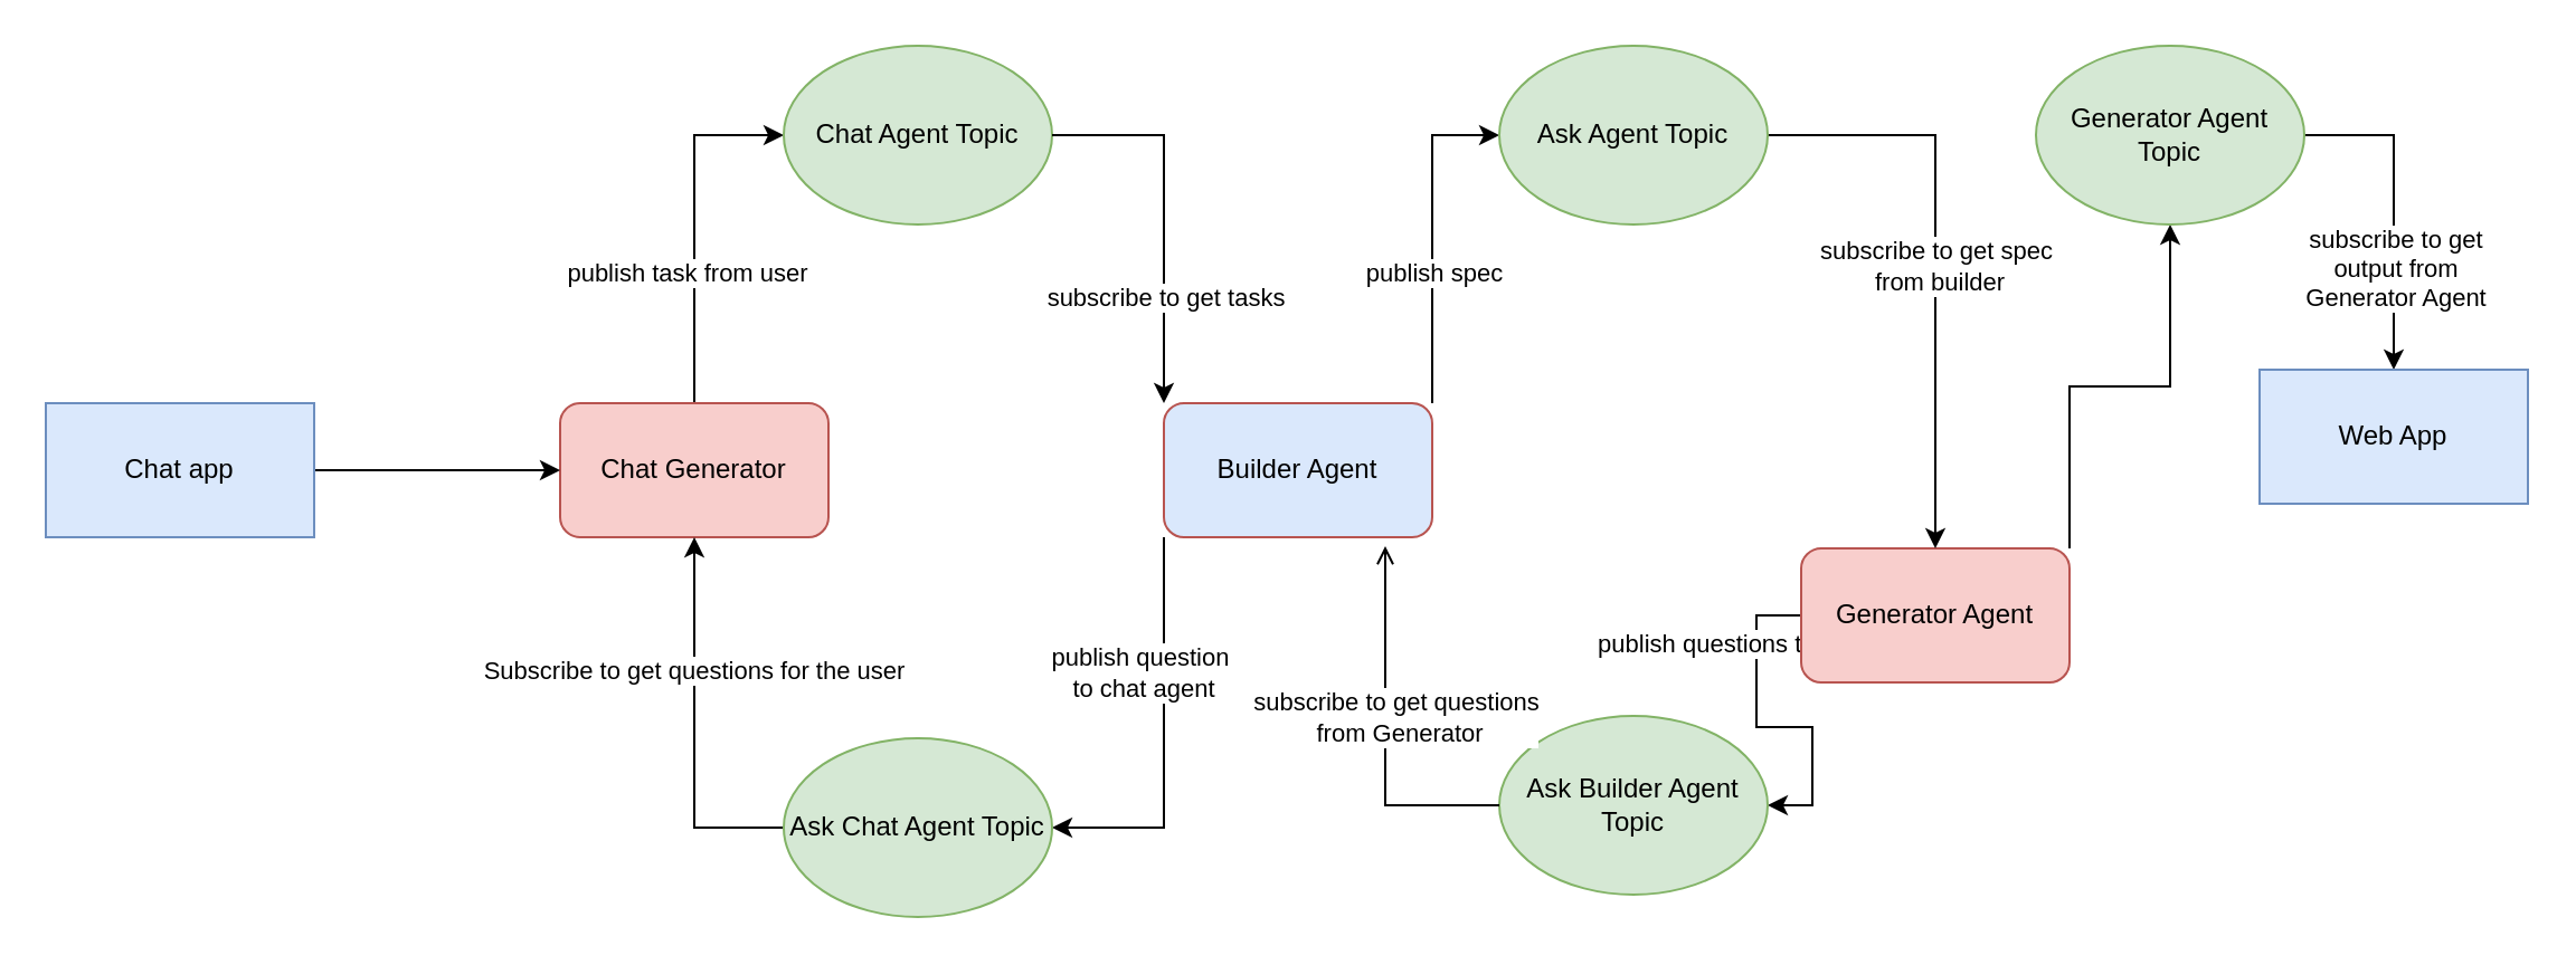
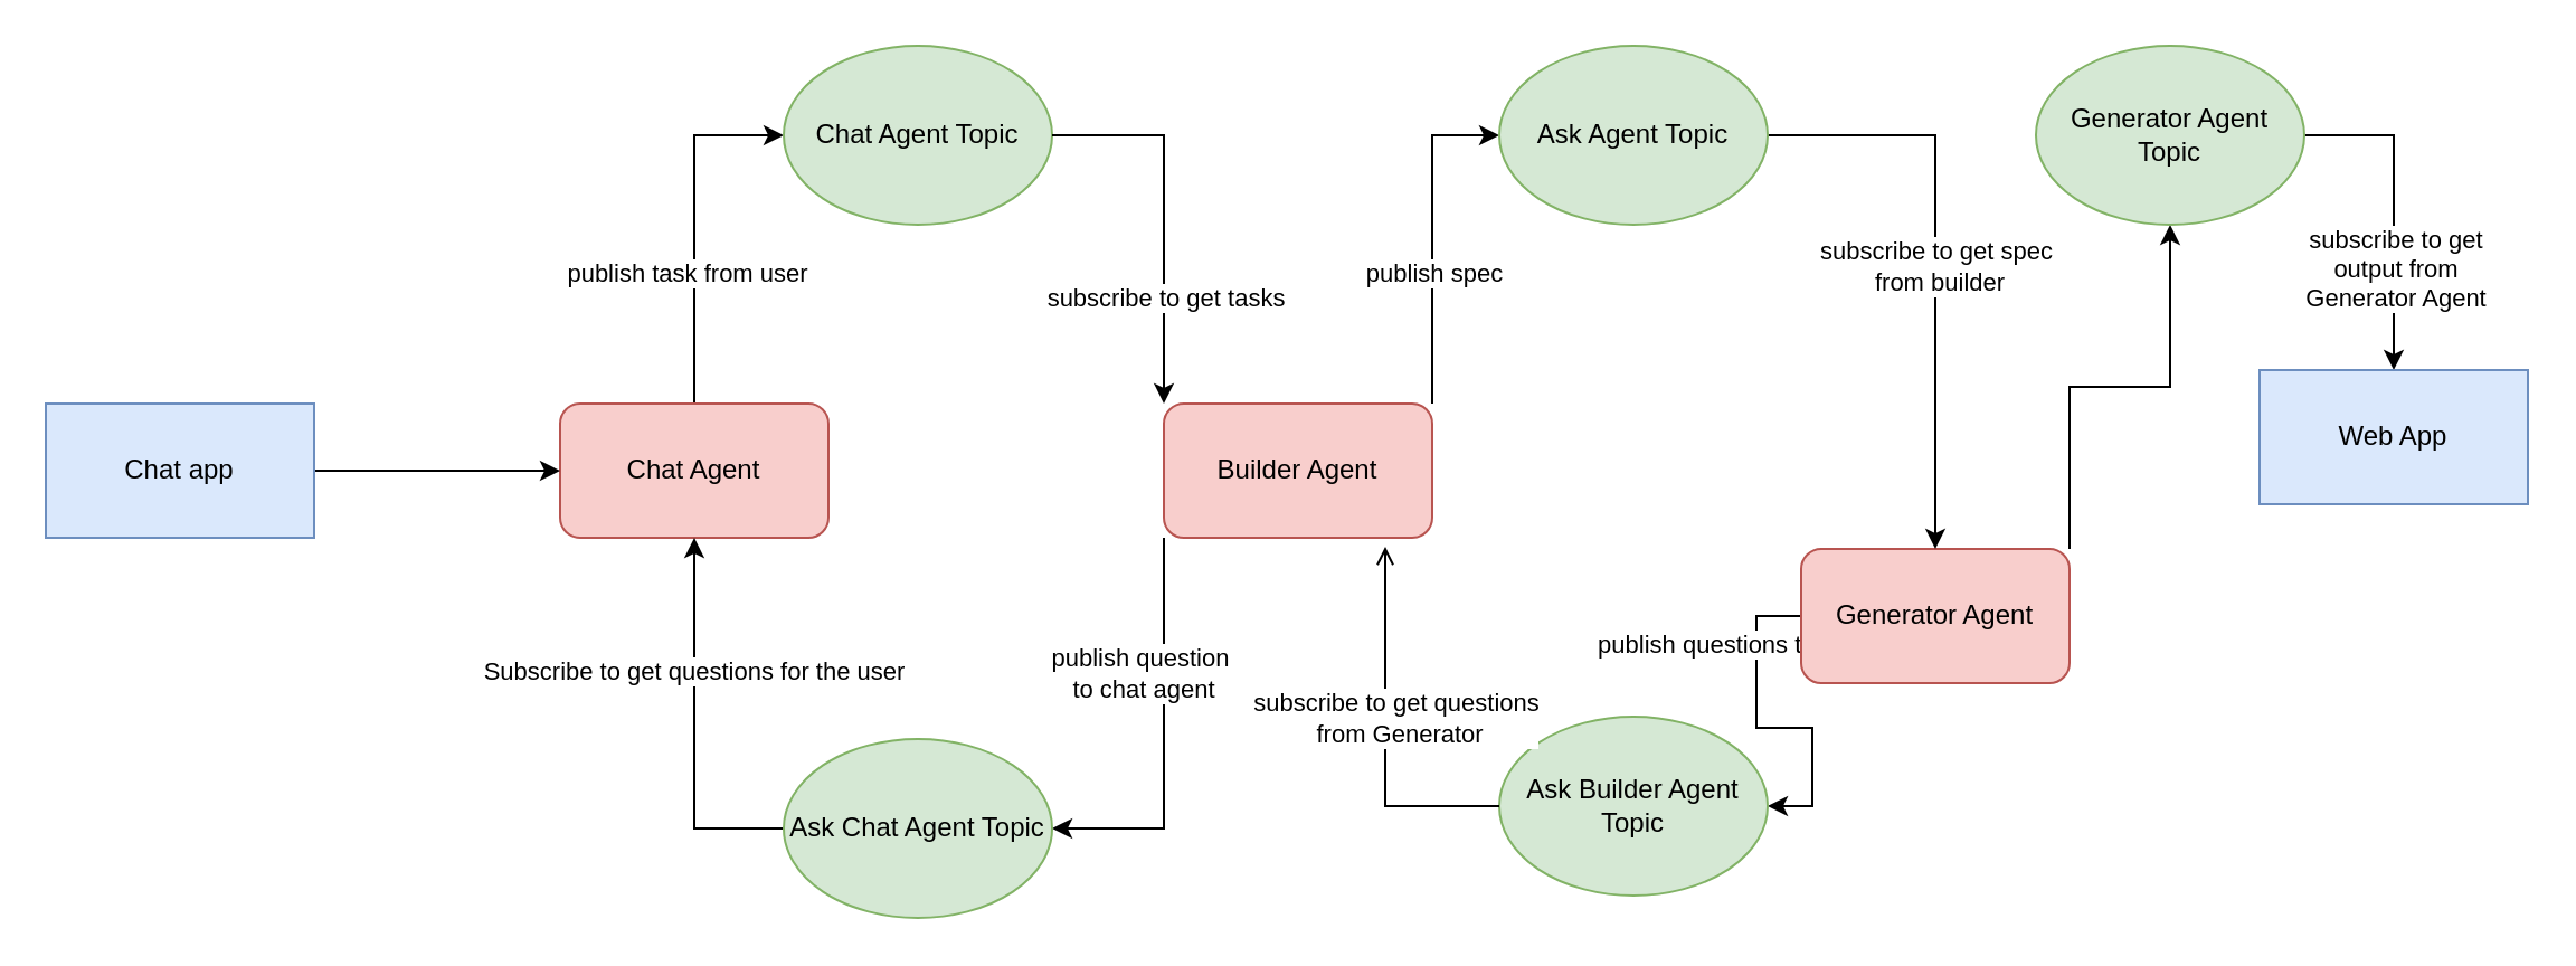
  <mxCell id="0" />
  <mxCell id="1" parent="0" />
  <mxCell id="2" style="edgeStyle=orthogonalEdgeStyle;rounded=0;orthogonalLoop=1;jettySize=auto;html=1;entryX=0;entryY=0.5;entryDx=0;entryDy=0;exitX=0.5;exitY=0;exitDx=0;exitDy=0;" edge="1" parent="1" source="4" target="10"><mxGeometry relative="1" as="geometry"><mxPoint x="310" y="50" as="targetPoint" /></mxGeometry></mxCell>
  <mxCell id="3" value="publish task from user" style="edgeLabel;html=1;align=center;verticalAlign=middle;resizable=0;points=[];" vertex="1" connectable="0" parent="2"><mxGeometry x="-0.263" y="4" relative="1" as="geometry"><mxPoint as="offset" /></mxGeometry></mxCell>
- <mxCell id="4" value="Chat Generator" style="rounded=1;whiteSpace=wrap;html=1;fillColor=#f8cecc;strokeColor=#b85450;" vertex="1" parent="1"><mxGeometry x="250" y="180" width="120" height="60" as="geometry" /></mxCell>
+ <mxCell id="4" value="Chat Agent" style="rounded=1;whiteSpace=wrap;html=1;fillColor=#f8cecc;strokeColor=#b85450;" vertex="1" parent="1"><mxGeometry x="250" y="180" width="120" height="60" as="geometry" /></mxCell>
  <mxCell id="5" style="edgeStyle=orthogonalEdgeStyle;rounded=0;orthogonalLoop=1;jettySize=auto;html=1;entryX=1;entryY=0.5;entryDx=0;entryDy=0;exitX=0;exitY=1;exitDx=0;exitDy=0;" edge="1" parent="1" source="9" target="15"><mxGeometry relative="1" as="geometry" /></mxCell>
  <mxCell id="6" value="publish question&amp;nbsp;&lt;div&gt;to chat agent&lt;/div&gt;" style="edgeLabel;html=1;align=center;verticalAlign=middle;resizable=0;points=[];" vertex="1" connectable="0" parent="5"><mxGeometry x="-0.333" y="4" relative="1" as="geometry"><mxPoint x="-14" as="offset" /></mxGeometry></mxCell>
  <mxCell id="7" style="edgeStyle=orthogonalEdgeStyle;rounded=0;orthogonalLoop=1;jettySize=auto;html=1;exitX=1;exitY=0;exitDx=0;exitDy=0;entryX=0;entryY=0.5;entryDx=0;entryDy=0;" edge="1" parent="1" source="9" target="25"><mxGeometry relative="1" as="geometry" /></mxCell>
  <mxCell id="8" value="publish spec" style="edgeLabel;html=1;align=center;verticalAlign=middle;resizable=0;points=[];" vertex="1" connectable="0" parent="7"><mxGeometry x="-0.214" relative="1" as="geometry"><mxPoint as="offset" /></mxGeometry></mxCell>
- <mxCell id="9" value="Builder Agent" style="rounded=1;whiteSpace=wrap;html=1;fillColor=#dae8fc;strokeColor=#b85450;" vertex="1" parent="1"><mxGeometry x="520" y="180" width="120" height="60" as="geometry" /></mxCell>
+ <mxCell id="9" value="Builder Agent" style="rounded=1;whiteSpace=wrap;html=1;fillColor=#f8cecc;strokeColor=#b85450;" vertex="1" parent="1"><mxGeometry x="520" y="180" width="120" height="60" as="geometry" /></mxCell>
  <mxCell id="10" value="Chat Agent Topic" style="ellipse;whiteSpace=wrap;html=1;fillColor=#d5e8d4;strokeColor=#82b366;" vertex="1" parent="1"><mxGeometry x="350" y="20" width="120" height="80" as="geometry" /></mxCell>
  <mxCell id="11" style="edgeStyle=orthogonalEdgeStyle;rounded=0;orthogonalLoop=1;jettySize=auto;html=1;exitX=1;exitY=0.5;exitDx=0;exitDy=0;entryX=0;entryY=0;entryDx=0;entryDy=0;" edge="1" parent="1" source="10" target="9"><mxGeometry relative="1" as="geometry" /></mxCell>
  <mxCell id="12" value="subscribe to get tasks" style="edgeLabel;html=1;align=center;verticalAlign=middle;resizable=0;points=[];" vertex="1" connectable="0" parent="11"><mxGeometry x="0.23" y="1" relative="1" as="geometry"><mxPoint x="-1" y="17" as="offset" /></mxGeometry></mxCell>
  <mxCell id="13" style="edgeStyle=orthogonalEdgeStyle;rounded=0;orthogonalLoop=1;jettySize=auto;html=1;entryX=0.5;entryY=1;entryDx=0;entryDy=0;exitX=0;exitY=0.5;exitDx=0;exitDy=0;" edge="1" parent="1" source="15" target="4"><mxGeometry relative="1" as="geometry" /></mxCell>
  <mxCell id="14" value="Subscribe to get questions for the user" style="edgeLabel;html=1;align=center;verticalAlign=middle;resizable=0;points=[];" vertex="1" connectable="0" parent="13"><mxGeometry x="0.31" y="1" relative="1" as="geometry"><mxPoint as="offset" /></mxGeometry></mxCell>
  <mxCell id="15" value="Ask Chat Agent Topic" style="ellipse;whiteSpace=wrap;html=1;fillColor=#d5e8d4;strokeColor=#82b366;" vertex="1" parent="1"><mxGeometry x="350" y="330" width="120" height="80" as="geometry" /></mxCell>
  <mxCell id="16" style="edgeStyle=orthogonalEdgeStyle;rounded=0;orthogonalLoop=1;jettySize=auto;html=1;entryX=1;entryY=0.5;entryDx=0;entryDy=0;" edge="1" parent="1" source="19" target="20"><mxGeometry relative="1" as="geometry" /></mxCell>
  <mxCell id="17" value="publish questions to builder agent" style="edgeLabel;html=1;align=center;verticalAlign=middle;resizable=0;points=[];" vertex="1" connectable="0" parent="16"><mxGeometry x="0.12" y="4" relative="1" as="geometry"><mxPoint x="-4" y="-34" as="offset" /></mxGeometry></mxCell>
  <mxCell id="18" style="edgeStyle=orthogonalEdgeStyle;rounded=0;orthogonalLoop=1;jettySize=auto;html=1;exitX=1;exitY=0;exitDx=0;exitDy=0;" edge="1" parent="1" source="19" target="28"><mxGeometry relative="1" as="geometry" /></mxCell>
  <mxCell id="19" value="Generator Agent" style="rounded=1;whiteSpace=wrap;html=1;fillColor=#f8cecc;strokeColor=#b85450;" vertex="1" parent="1"><mxGeometry x="805" y="245" width="120" height="60" as="geometry" /></mxCell>
  <mxCell id="20" value="Ask Builder Agent Topic" style="ellipse;whiteSpace=wrap;html=1;fillColor=#d5e8d4;strokeColor=#82b366;" vertex="1" parent="1"><mxGeometry x="670" y="320" width="120" height="80" as="geometry" /></mxCell>
  <mxCell id="21" style="edgeStyle=orthogonalEdgeStyle;rounded=0;orthogonalLoop=1;jettySize=auto;html=1;entryX=0.825;entryY=1.067;entryDx=0;entryDy=0;entryPerimeter=0;endArrow=open;" edge="1" parent="1" source="20" target="9"><mxGeometry relative="1" as="geometry" /></mxCell>
  <mxCell id="22" value="subscribe to get questions&lt;div&gt;&amp;nbsp;from Generator&lt;/div&gt;" style="edgeLabel;html=1;align=center;verticalAlign=middle;resizable=0;points=[];" vertex="1" connectable="0" parent="21"><mxGeometry x="0.042" y="-4" relative="1" as="geometry"><mxPoint y="-4" as="offset" /></mxGeometry></mxCell>
  <mxCell id="23" style="edgeStyle=orthogonalEdgeStyle;rounded=0;orthogonalLoop=1;jettySize=auto;html=1;entryX=0.5;entryY=0;entryDx=0;entryDy=0;exitX=1;exitY=0.5;exitDx=0;exitDy=0;" edge="1" parent="1" source="25" target="19"><mxGeometry relative="1" as="geometry" /></mxCell>
  <mxCell id="24" value="subscribe to get spec&amp;nbsp;&lt;div&gt;from builder&lt;/div&gt;" style="edgeLabel;html=1;align=center;verticalAlign=middle;resizable=0;points=[];" vertex="1" connectable="0" parent="23"><mxGeometry x="0.025" y="1" relative="1" as="geometry"><mxPoint as="offset" /></mxGeometry></mxCell>
  <mxCell id="25" value="Ask Agent Topic" style="ellipse;whiteSpace=wrap;html=1;fillColor=#d5e8d4;strokeColor=#82b366;" vertex="1" parent="1"><mxGeometry x="670" y="20" width="120" height="80" as="geometry" /></mxCell>
  <mxCell id="26" style="edgeStyle=orthogonalEdgeStyle;rounded=0;orthogonalLoop=1;jettySize=auto;html=1;entryX=0.5;entryY=0;entryDx=0;entryDy=0;exitX=1;exitY=0.5;exitDx=0;exitDy=0;" edge="1" parent="1" source="28" target="29"><mxGeometry relative="1" as="geometry" /></mxCell>
  <mxCell id="27" value="subscribe to get&lt;div&gt;output from&lt;/div&gt;&lt;div&gt;Generator Agent&lt;/div&gt;" style="edgeLabel;html=1;align=center;verticalAlign=middle;resizable=0;points=[];" vertex="1" connectable="0" parent="26"><mxGeometry x="-0.063" relative="1" as="geometry"><mxPoint y="31" as="offset" /></mxGeometry></mxCell>
  <mxCell id="28" value="Generator Agent Topic" style="ellipse;whiteSpace=wrap;html=1;fillColor=#d5e8d4;strokeColor=#82b366;" vertex="1" parent="1"><mxGeometry x="910" y="20" width="120" height="80" as="geometry" /></mxCell>
  <mxCell id="29" value="Web App" style="rounded=0;whiteSpace=wrap;html=1;fillColor=#dae8fc;strokeColor=#6c8ebf;" vertex="1" parent="1"><mxGeometry x="1010" y="165" width="120" height="60" as="geometry" /></mxCell>
  <mxCell id="30" style="edgeStyle=orthogonalEdgeStyle;rounded=0;orthogonalLoop=1;jettySize=auto;html=1;entryX=0;entryY=0.5;entryDx=0;entryDy=0;" edge="1" parent="1" source="31" target="4"><mxGeometry relative="1" as="geometry" /></mxCell>
  <mxCell id="31" value="Chat app" style="rounded=0;whiteSpace=wrap;html=1;fillColor=#dae8fc;strokeColor=#6c8ebf;" vertex="1" parent="1"><mxGeometry x="20" y="180" width="120" height="60" as="geometry" /></mxCell>
